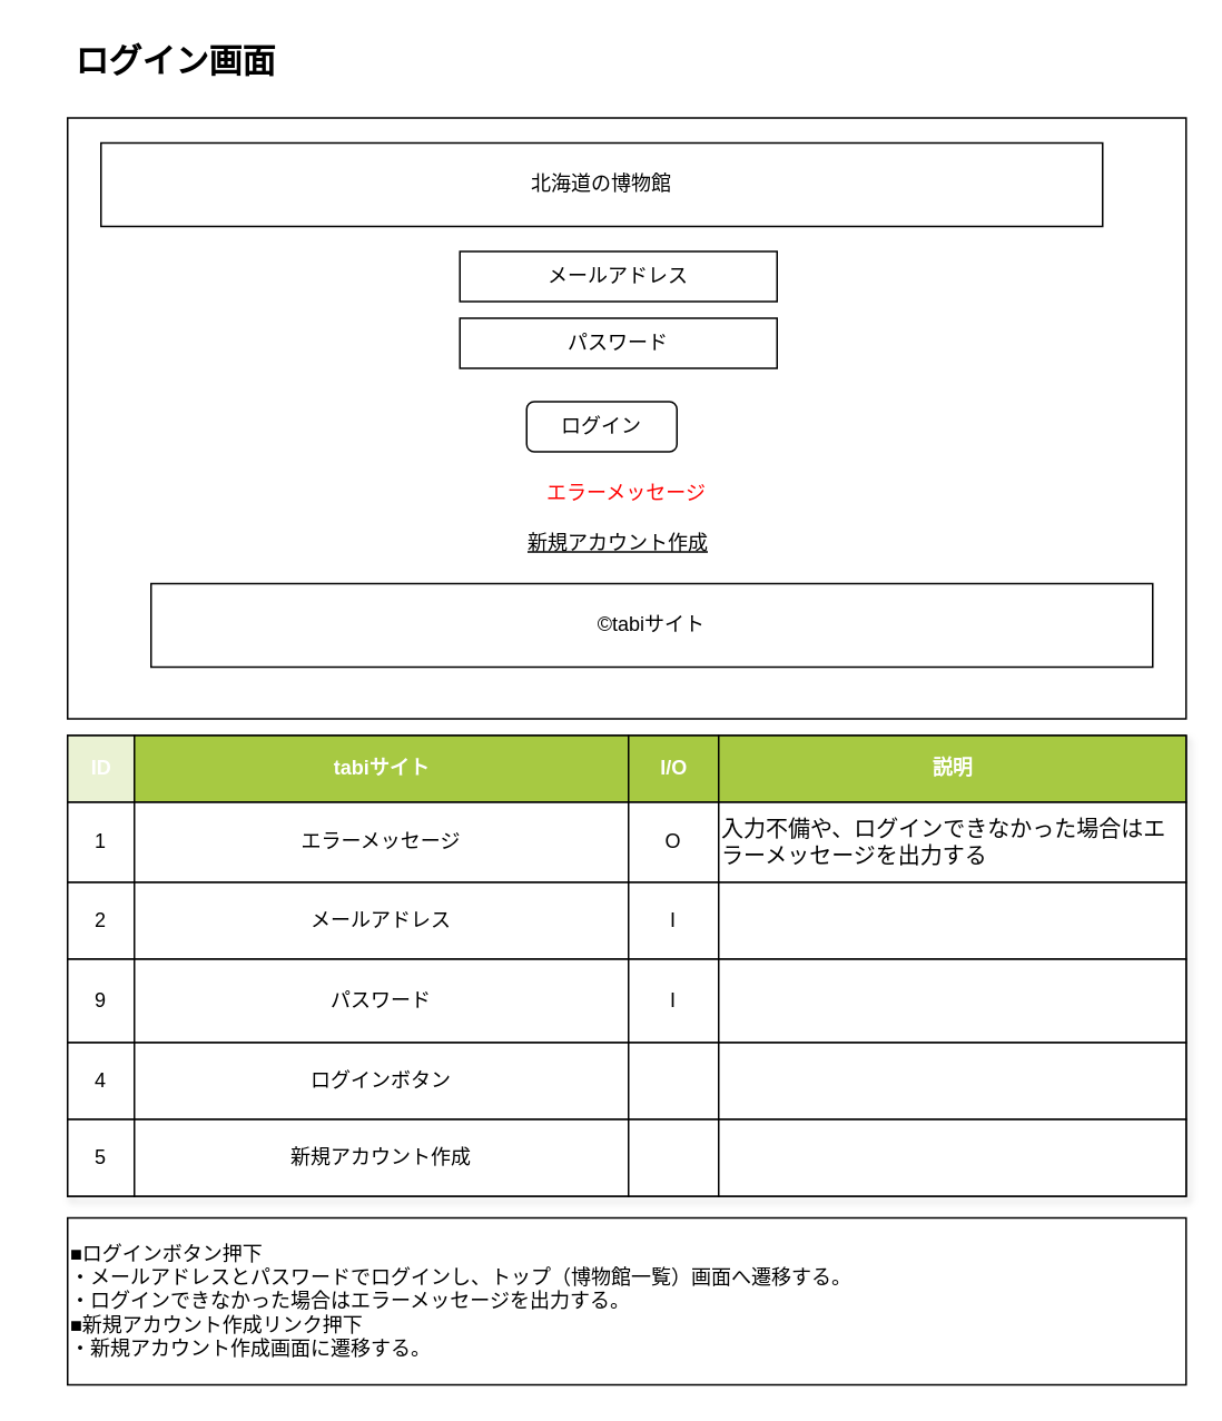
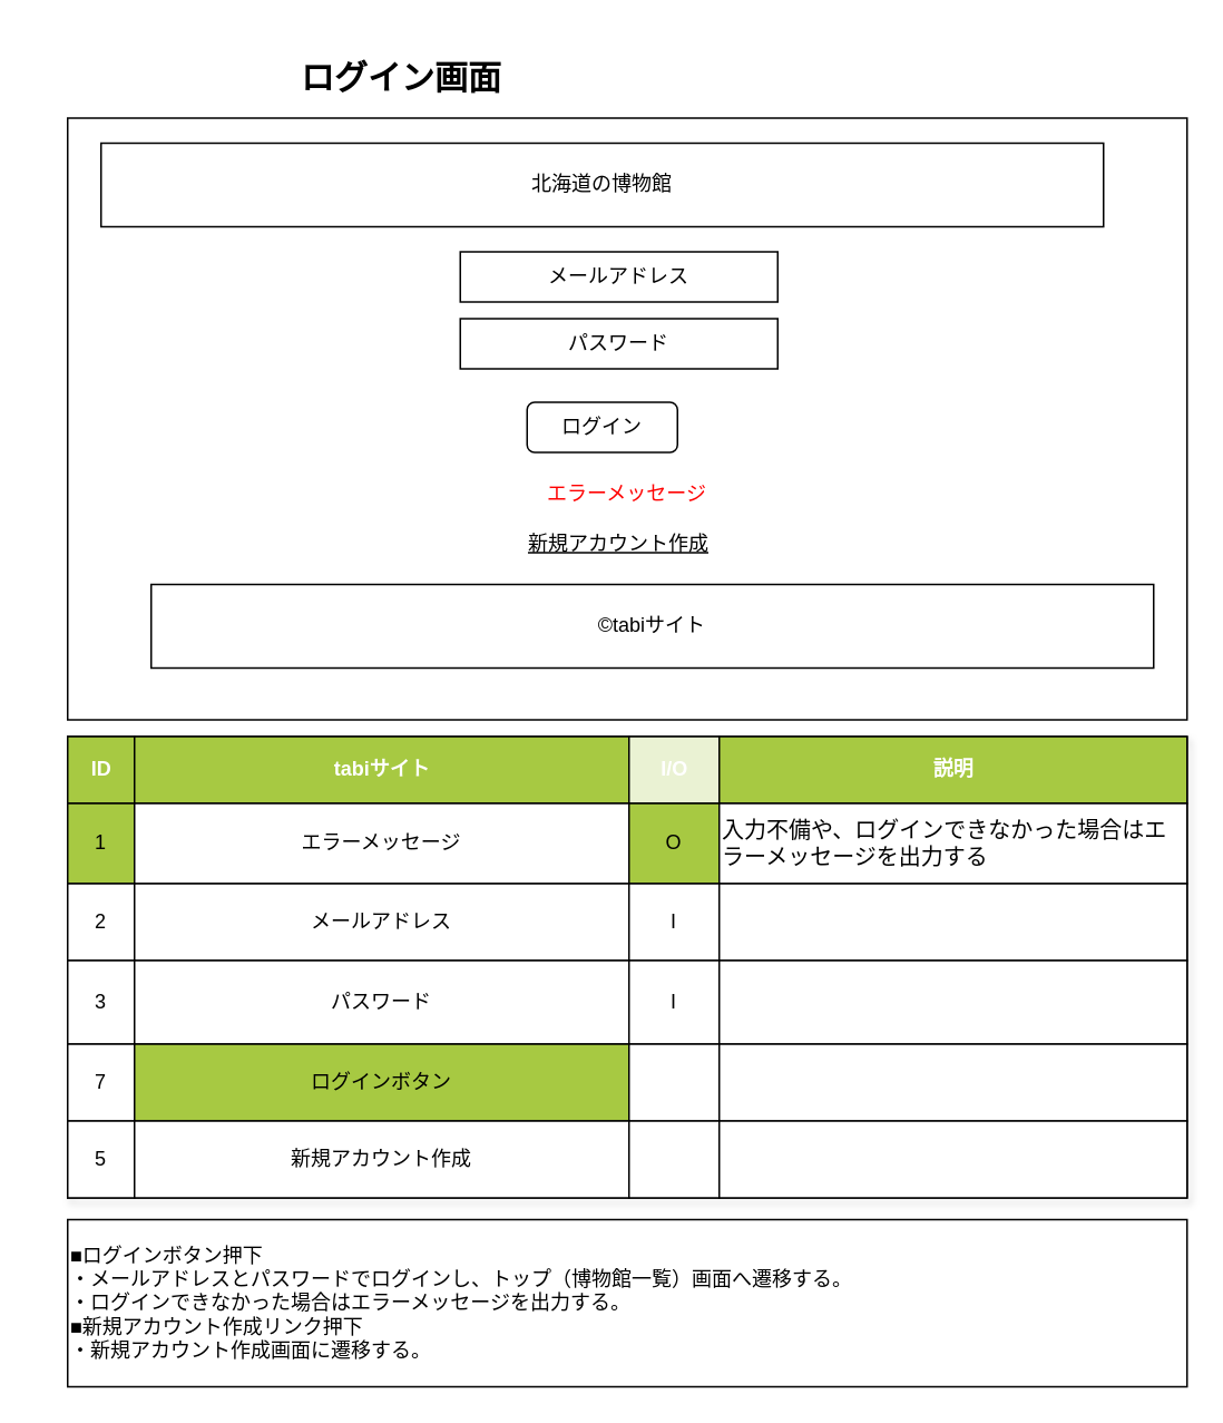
  <mxCell id="0" />
  <mxCell id="1" parent="0" />
  <mxCell id="2" value="" style="rounded=0;whiteSpace=wrap;html=1;" parent="1" vertex="1"><mxGeometry x="40" y="70" width="670" height="360" as="geometry" /></mxCell>
  <mxCell id="3" value="北海道の博物館" style="rounded=0;whiteSpace=wrap;html=1;" parent="1" vertex="1"><mxGeometry x="60" y="85" width="600" height="50" as="geometry" /></mxCell>
  <mxCell id="4" value="メールアドレス" style="rounded=0;whiteSpace=wrap;html=1;" parent="1" vertex="1"><mxGeometry x="275" y="150" width="190" height="30" as="geometry" /></mxCell>
  <mxCell id="5" value="パスワード" style="rounded=0;whiteSpace=wrap;html=1;" parent="1" vertex="1"><mxGeometry x="275" y="190" width="190" height="30" as="geometry" /></mxCell>
  <mxCell id="6" value="ログイン" style="rounded=1;whiteSpace=wrap;html=1;" parent="1" vertex="1"><mxGeometry x="315" y="240" width="90" height="30" as="geometry" /></mxCell>
  <mxCell id="7" value="&lt;u&gt;新規アカウント作成&lt;/u&gt;" style="text;html=1;align=center;verticalAlign=middle;whiteSpace=wrap;rounded=0;" parent="1" vertex="1"><mxGeometry x="290" y="310" width="160" height="30" as="geometry" /></mxCell>
  <mxCell id="8" value="©tabiサイト" style="rounded=0;whiteSpace=wrap;html=1;" parent="1" vertex="1"><mxGeometry x="90" y="349" width="600" height="50" as="geometry" /></mxCell>
- <mxCell id="9" value="ログイン画面" style="text;html=1;align=center;verticalAlign=middle;whiteSpace=wrap;rounded=0;fontStyle=1;fontSize=20;" parent="1" vertex="1"><mxGeometry x="20" y="20" width="170" height="30" as="geometry" /></mxCell>
+ <mxCell id="9" value="ログイン画面" style="text;html=1;align=center;verticalAlign=middle;whiteSpace=wrap;rounded=0;fontStyle=1;fontSize=20;" parent="1" vertex="1"><mxGeometry x="155" y="30" width="170" height="30" as="geometry" /></mxCell>
  <mxCell id="10" value="Assets" style="childLayout=tableLayout;recursiveResize=0;strokeColor=default;fillColor=none;shadow=1;labelBackgroundColor=none;" parent="1" vertex="1"><mxGeometry x="40" y="440" width="670" height="276" as="geometry" /></mxCell>
  <mxCell id="11" style="shape=tableRow;horizontal=0;startSize=0;swimlaneHead=0;swimlaneBody=0;top=0;left=0;bottom=0;right=0;dropTarget=0;collapsible=0;recursiveResize=0;expand=0;fontStyle=0;strokeColor=inherit;fillColor=#ffffff;" parent="10" vertex="1"><mxGeometry width="670" height="40" as="geometry" /></mxCell>
- <mxCell id="12" value="ID" style="connectable=0;recursiveResize=0;strokeColor=inherit;fillColor=#eaf2d3;align=center;fontStyle=1;fontColor=#FFFFFF;html=1;" parent="11" vertex="1"><mxGeometry width="40" height="40" as="geometry"><mxRectangle width="40" height="40" as="alternateBounds" /></mxGeometry></mxCell>
+ <mxCell id="12" value="ID" style="connectable=0;recursiveResize=0;strokeColor=inherit;fillColor=#A7C942;align=center;fontStyle=1;fontColor=#FFFFFF;html=1;" parent="11" vertex="1"><mxGeometry width="40" height="40" as="geometry"><mxRectangle width="40" height="40" as="alternateBounds" /></mxGeometry></mxCell>
  <mxCell id="13" value="tabiサイト" style="connectable=0;recursiveResize=0;strokeColor=inherit;fillColor=#A7C942;align=center;fontStyle=1;fontColor=#FFFFFF;html=1;" parent="11" vertex="1"><mxGeometry x="40" width="296" height="40" as="geometry"><mxRectangle width="296" height="40" as="alternateBounds" /></mxGeometry></mxCell>
- <mxCell id="14" value="I/O" style="connectable=0;recursiveResize=0;strokeColor=inherit;fillColor=#A7C942;align=center;fontStyle=1;fontColor=#FFFFFF;html=1;" parent="11" vertex="1"><mxGeometry x="336" width="54" height="40" as="geometry"><mxRectangle width="54" height="40" as="alternateBounds" /></mxGeometry></mxCell>
+ <mxCell id="14" value="I/O" style="connectable=0;recursiveResize=0;strokeColor=inherit;fillColor=#eaf2d3;align=center;fontStyle=1;fontColor=#FFFFFF;html=1;" parent="11" vertex="1"><mxGeometry x="336" width="54" height="40" as="geometry"><mxRectangle width="54" height="40" as="alternateBounds" /></mxGeometry></mxCell>
  <mxCell id="15" value="説明" style="connectable=0;recursiveResize=0;strokeColor=inherit;fillColor=#A7C942;align=center;fontStyle=1;fontColor=#FFFFFF;html=1;" parent="11" vertex="1"><mxGeometry x="390" width="280" height="40" as="geometry"><mxRectangle width="280" height="40" as="alternateBounds" /></mxGeometry></mxCell>
  <mxCell id="16" value="" style="shape=tableRow;horizontal=0;startSize=0;swimlaneHead=0;swimlaneBody=0;top=0;left=0;bottom=0;right=0;dropTarget=0;collapsible=0;recursiveResize=0;expand=0;fontStyle=0;strokeColor=inherit;fillColor=#ffffff;" parent="10" vertex="1"><mxGeometry y="40" width="670" height="48" as="geometry" /></mxCell>
- <mxCell id="17" value="1" style="connectable=0;recursiveResize=0;align=center;whiteSpace=wrap;html=1;" parent="16" vertex="1"><mxGeometry width="40" height="48" as="geometry"><mxRectangle width="40" height="48" as="alternateBounds" /></mxGeometry></mxCell>
+ <mxCell id="17" value="1" style="connectable=0;recursiveResize=0;align=center;whiteSpace=wrap;html=1;fillColor=#a7c942;" parent="16" vertex="1"><mxGeometry width="40" height="48" as="geometry"><mxRectangle width="40" height="48" as="alternateBounds" /></mxGeometry></mxCell>
  <mxCell id="18" value="エラーメッセージ" style="connectable=0;recursiveResize=0;align=center;whiteSpace=wrap;html=1;" parent="16" vertex="1"><mxGeometry x="40" width="296" height="48" as="geometry"><mxRectangle width="296" height="48" as="alternateBounds" /></mxGeometry></mxCell>
- <mxCell id="19" value="O" style="connectable=0;recursiveResize=0;align=center;whiteSpace=wrap;html=1;" parent="16" vertex="1"><mxGeometry x="336" width="54" height="48" as="geometry"><mxRectangle width="54" height="48" as="alternateBounds" /></mxGeometry></mxCell>
+ <mxCell id="19" value="O" style="connectable=0;recursiveResize=0;align=center;whiteSpace=wrap;html=1;fillColor=#a7c942;" parent="16" vertex="1"><mxGeometry x="336" width="54" height="48" as="geometry"><mxRectangle width="54" height="48" as="alternateBounds" /></mxGeometry></mxCell>
  <mxCell id="20" value="&lt;span id=&quot;docs-internal-guid-e7bd700f-7fff-596b-55c4-641bc872b343&quot;&gt;&lt;span style=&quot;font-size: 10pt; font-family: Arial, sans-serif; background-color: transparent; font-variant-numeric: normal; font-variant-east-asian: normal; font-variant-alternates: normal; font-variant-position: normal; vertical-align: baseline; white-space-collapse: preserve;&quot;&gt;入力不備や、ログインできなかった場合はエラーメッセージを出力する&lt;/span&gt;&lt;/span&gt;" style="connectable=0;recursiveResize=0;align=left;whiteSpace=wrap;html=1;" parent="16" vertex="1"><mxGeometry x="390" width="280" height="48" as="geometry"><mxRectangle width="280" height="48" as="alternateBounds" /></mxGeometry></mxCell>
  <mxCell id="21" value="" style="shape=tableRow;horizontal=0;startSize=0;swimlaneHead=0;swimlaneBody=0;top=0;left=0;bottom=0;right=0;dropTarget=0;collapsible=0;recursiveResize=0;expand=0;fontStyle=1;strokeColor=inherit;fillColor=#EAF2D3;" parent="10" vertex="1"><mxGeometry y="88" width="670" height="46" as="geometry" /></mxCell>
  <mxCell id="22" value="2" style="connectable=0;recursiveResize=0;whiteSpace=wrap;html=1;" parent="21" vertex="1"><mxGeometry width="40" height="46" as="geometry"><mxRectangle width="40" height="46" as="alternateBounds" /></mxGeometry></mxCell>
  <mxCell id="23" value="メールアドレス" style="connectable=0;recursiveResize=0;whiteSpace=wrap;html=1;" parent="21" vertex="1"><mxGeometry x="40" width="296" height="46" as="geometry"><mxRectangle width="296" height="46" as="alternateBounds" /></mxGeometry></mxCell>
  <mxCell id="24" value="I" style="connectable=0;recursiveResize=0;whiteSpace=wrap;html=1;" parent="21" vertex="1"><mxGeometry x="336" width="54" height="46" as="geometry"><mxRectangle width="54" height="46" as="alternateBounds" /></mxGeometry></mxCell>
  <mxCell id="25" style="connectable=0;recursiveResize=0;whiteSpace=wrap;html=1;" parent="21" vertex="1"><mxGeometry x="390" width="280" height="46" as="geometry"><mxRectangle width="280" height="46" as="alternateBounds" /></mxGeometry></mxCell>
  <mxCell id="26" value="" style="shape=tableRow;horizontal=0;startSize=0;swimlaneHead=0;swimlaneBody=0;top=0;left=0;bottom=0;right=0;dropTarget=0;collapsible=0;recursiveResize=0;expand=0;fontStyle=0;strokeColor=inherit;fillColor=#ffffff;" parent="10" vertex="1"><mxGeometry y="134" width="670" height="50" as="geometry" /></mxCell>
- <mxCell id="27" value="9" style="connectable=0;recursiveResize=0;fontStyle=0;align=center;whiteSpace=wrap;html=1;" parent="26" vertex="1"><mxGeometry width="40" height="50" as="geometry"><mxRectangle width="40" height="50" as="alternateBounds" /></mxGeometry></mxCell>
+ <mxCell id="27" value="3" style="connectable=0;recursiveResize=0;fontStyle=0;align=center;whiteSpace=wrap;html=1;" parent="26" vertex="1"><mxGeometry width="40" height="50" as="geometry"><mxRectangle width="40" height="50" as="alternateBounds" /></mxGeometry></mxCell>
  <mxCell id="28" value="パスワード" style="connectable=0;recursiveResize=0;fontStyle=0;align=center;whiteSpace=wrap;html=1;" parent="26" vertex="1"><mxGeometry x="40" width="296" height="50" as="geometry"><mxRectangle width="296" height="50" as="alternateBounds" /></mxGeometry></mxCell>
  <mxCell id="29" value="I" style="connectable=0;recursiveResize=0;fontStyle=0;align=center;whiteSpace=wrap;html=1;" parent="26" vertex="1"><mxGeometry x="336" width="54" height="50" as="geometry"><mxRectangle width="54" height="50" as="alternateBounds" /></mxGeometry></mxCell>
  <mxCell id="30" style="connectable=0;recursiveResize=0;fontStyle=0;align=center;whiteSpace=wrap;html=1;" parent="26" vertex="1"><mxGeometry x="390" width="280" height="50" as="geometry"><mxRectangle width="280" height="50" as="alternateBounds" /></mxGeometry></mxCell>
  <mxCell id="31" value="" style="shape=tableRow;horizontal=0;startSize=0;swimlaneHead=0;swimlaneBody=0;top=0;left=0;bottom=0;right=0;dropTarget=0;collapsible=0;recursiveResize=0;expand=0;fontStyle=1;strokeColor=inherit;fillColor=#EAF2D3;" parent="10" vertex="1"><mxGeometry y="184" width="670" height="46" as="geometry" /></mxCell>
- <mxCell id="32" value="4" style="connectable=0;recursiveResize=0;whiteSpace=wrap;html=1;" parent="31" vertex="1"><mxGeometry width="40" height="46" as="geometry"><mxRectangle width="40" height="46" as="alternateBounds" /></mxGeometry></mxCell>
- <mxCell id="33" value="ログインボタン" style="connectable=0;recursiveResize=0;whiteSpace=wrap;html=1;" parent="31" vertex="1"><mxGeometry x="40" width="296" height="46" as="geometry"><mxRectangle width="296" height="46" as="alternateBounds" /></mxGeometry></mxCell>
+ <mxCell id="32" value="7" style="connectable=0;recursiveResize=0;whiteSpace=wrap;html=1;" parent="31" vertex="1"><mxGeometry width="40" height="46" as="geometry"><mxRectangle width="40" height="46" as="alternateBounds" /></mxGeometry></mxCell>
+ <mxCell id="33" value="ログインボタン" style="connectable=0;recursiveResize=0;whiteSpace=wrap;html=1;fillColor=#a7c942;" parent="31" vertex="1"><mxGeometry x="40" width="296" height="46" as="geometry"><mxRectangle width="296" height="46" as="alternateBounds" /></mxGeometry></mxCell>
  <mxCell id="34" value="" style="connectable=0;recursiveResize=0;whiteSpace=wrap;html=1;" parent="31" vertex="1"><mxGeometry x="336" width="54" height="46" as="geometry"><mxRectangle width="54" height="46" as="alternateBounds" /></mxGeometry></mxCell>
  <mxCell id="35" style="connectable=0;recursiveResize=0;whiteSpace=wrap;html=1;" parent="31" vertex="1"><mxGeometry x="390" width="280" height="46" as="geometry"><mxRectangle width="280" height="46" as="alternateBounds" /></mxGeometry></mxCell>
  <mxCell id="36" style="shape=tableRow;horizontal=0;startSize=0;swimlaneHead=0;swimlaneBody=0;top=0;left=0;bottom=0;right=0;dropTarget=0;collapsible=0;recursiveResize=0;expand=0;fontStyle=1;strokeColor=inherit;fillColor=#EAF2D3;" parent="10" vertex="1"><mxGeometry y="230" width="670" height="46" as="geometry" /></mxCell>
  <mxCell id="37" value="5" style="connectable=0;recursiveResize=0;whiteSpace=wrap;html=1;" parent="36" vertex="1"><mxGeometry width="40" height="46" as="geometry"><mxRectangle width="40" height="46" as="alternateBounds" /></mxGeometry></mxCell>
  <mxCell id="38" value="新規アカウント作成" style="connectable=0;recursiveResize=0;whiteSpace=wrap;html=1;" parent="36" vertex="1"><mxGeometry x="40" width="296" height="46" as="geometry"><mxRectangle width="296" height="46" as="alternateBounds" /></mxGeometry></mxCell>
  <mxCell id="39" value="" style="connectable=0;recursiveResize=0;whiteSpace=wrap;html=1;" parent="36" vertex="1"><mxGeometry x="336" width="54" height="46" as="geometry"><mxRectangle width="54" height="46" as="alternateBounds" /></mxGeometry></mxCell>
  <mxCell id="40" style="connectable=0;recursiveResize=0;whiteSpace=wrap;html=1;" parent="36" vertex="1"><mxGeometry x="390" width="280" height="46" as="geometry"><mxRectangle width="280" height="46" as="alternateBounds" /></mxGeometry></mxCell>
  <mxCell id="41" value="エラーメッセージ" style="text;html=1;align=center;verticalAlign=middle;whiteSpace=wrap;rounded=0;fontColor=light-dark(#ff0000, #ededed);" parent="1" vertex="1"><mxGeometry x="285" y="280" width="180" height="30" as="geometry" /></mxCell>
  <mxCell id="42" value="■ログインボタン押下&lt;div&gt;・メールアドレスとパスワードでログインし、トップ（博物館一覧）画面へ遷移する。&lt;/div&gt;&lt;div&gt;・ログインできなかった場合はエラーメッセージを出力する。&lt;/div&gt;&lt;div&gt;■新規アカウント作成リンク押下&lt;/div&gt;&lt;div&gt;・新規アカウント作成画面に遷移する。&lt;/div&gt;" style="rounded=0;whiteSpace=wrap;html=1;align=left;" vertex="1" parent="1"><mxGeometry x="40" y="729" width="670" height="100" as="geometry" /></mxCell>
